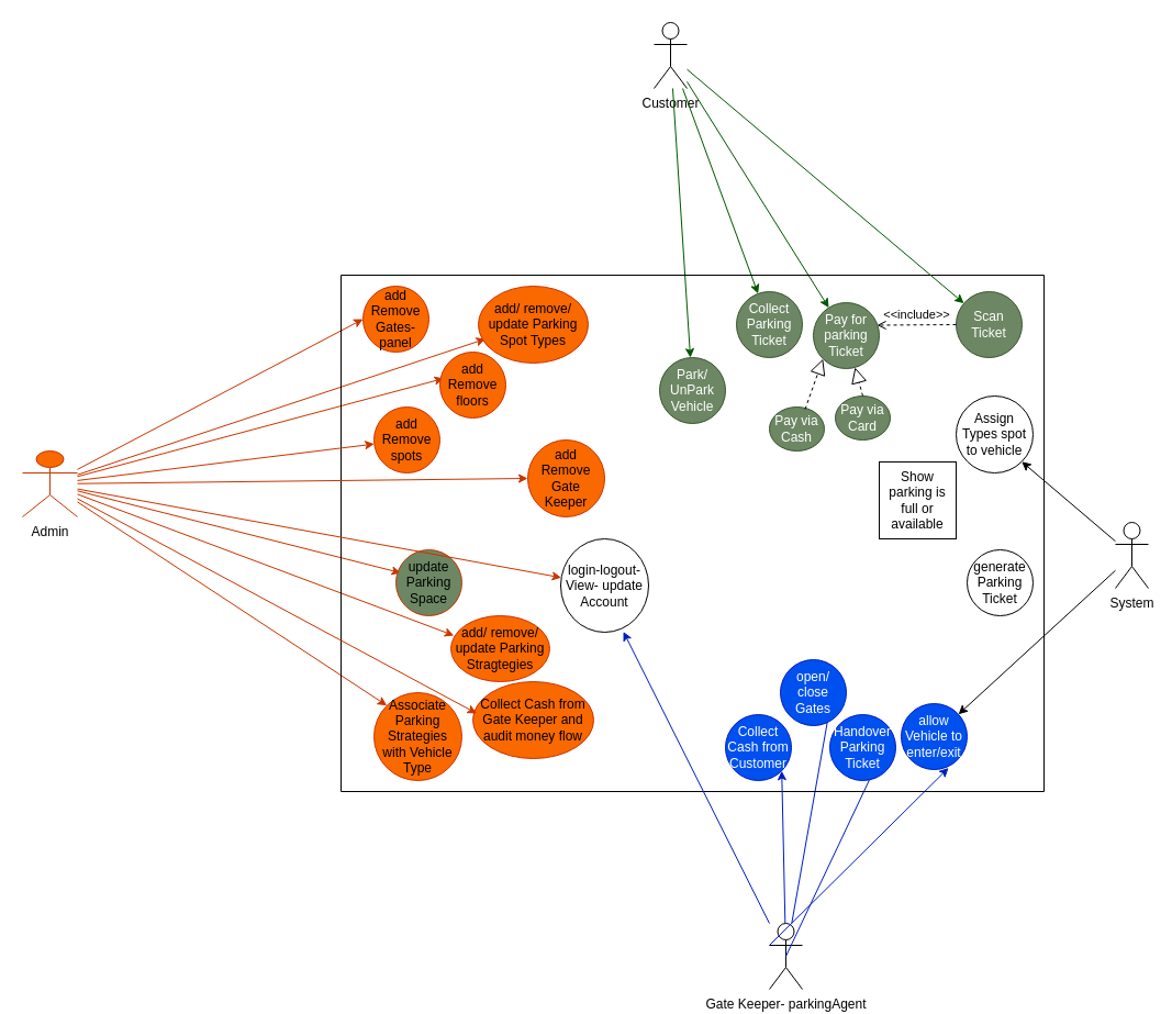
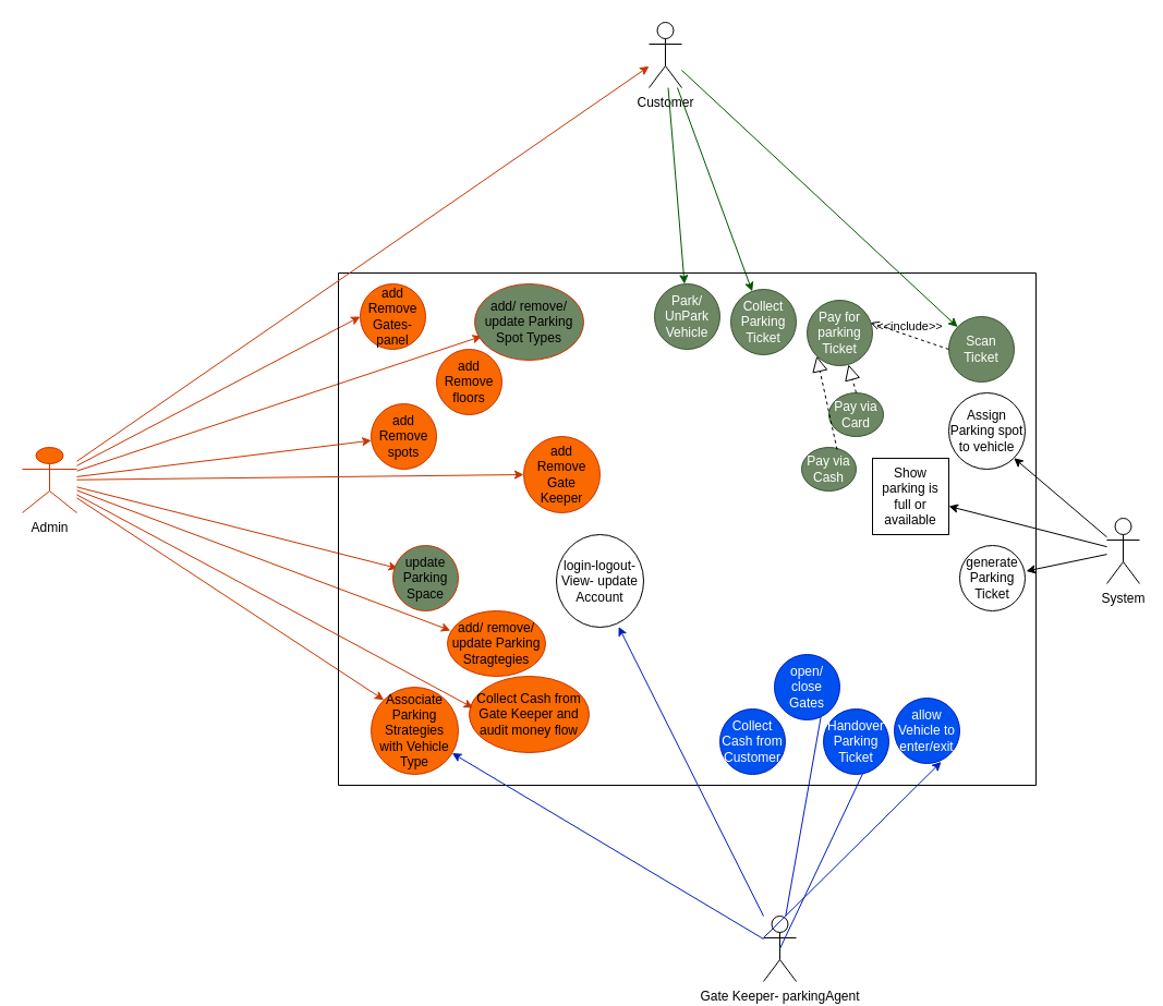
  <mxCell id="0" />
  <mxCell id="1" parent="0" />
  <mxCell id="2" value="Admin" style="shape=umlActor;verticalLabelPosition=bottom;verticalAlign=top;html=1;outlineConnect=0;fillColor=#fa6800;fontColor=#000000;strokeColor=#C73500;" parent="1" vertex="1"><mxGeometry x="20" y="410" width="50" height="60" as="geometry" /></mxCell>
  <mxCell id="3" value="" style="endArrow=classic;html=1;rounded=0;entryX=0;entryY=0.5;entryDx=0;entryDy=0;fillColor=#fa6800;strokeColor=#C73500;" parent="1" source="2" target="18" edge="1"><mxGeometry width="50" height="50" relative="1" as="geometry"><mxPoint x="190" y="440" as="sourcePoint" /><mxPoint x="270" y="290" as="targetPoint" /></mxGeometry></mxCell>
- <mxCell id="4" value="" style="endArrow=classic;html=1;rounded=0;entryX=0.058;entryY=0.4;entryDx=0;entryDy=0;entryPerimeter=0;fillColor=#fa6800;strokeColor=#C73500;" parent="1" source="2" target="19" edge="1"><mxGeometry width="50" height="50" relative="1" as="geometry"><mxPoint x="90" y="428" as="sourcePoint" /><mxPoint x="270.561" y="395.772" as="targetPoint" /></mxGeometry></mxCell>
  <mxCell id="5" value="" style="endArrow=classic;html=1;rounded=0;entryX=0.031;entryY=0.3;entryDx=0;entryDy=0;entryPerimeter=0;fillColor=#fa6800;strokeColor=#C73500;" parent="1" source="2" target="20" edge="1"><mxGeometry width="50" height="50" relative="1" as="geometry"><mxPoint x="100" y="438" as="sourcePoint" /><mxPoint x="280" y="560" as="targetPoint" /></mxGeometry></mxCell>
  <mxCell id="6" value="" style="endArrow=classic;html=1;rounded=0;entryX=0;entryY=0;entryDx=0;entryDy=0;fillColor=#fa6800;strokeColor=#C73500;" parent="1" source="2" target="21" edge="1"><mxGeometry width="50" height="50" relative="1" as="geometry"><mxPoint x="110" y="448" as="sourcePoint" /><mxPoint x="286.309" y="633.047" as="targetPoint" /></mxGeometry></mxCell>
  <mxCell id="7" value="" style="endArrow=classic;html=1;rounded=0;entryX=0.065;entryY=0.686;entryDx=0;entryDy=0;entryPerimeter=0;fillColor=#fa6800;strokeColor=#C73500;" parent="1" source="2" target="22" edge="1"><mxGeometry width="50" height="50" relative="1" as="geometry"><mxPoint x="120" y="458" as="sourcePoint" /><mxPoint x="356" y="319.01" as="targetPoint" /></mxGeometry></mxCell>
  <mxCell id="8" value="" style="endArrow=classic;html=1;rounded=0;entryX=0.075;entryY=0.35;entryDx=0;entryDy=0;entryPerimeter=0;fillColor=#fa6800;strokeColor=#C73500;" parent="1" source="2" target="29" edge="1"><mxGeometry width="50" height="50" relative="1" as="geometry"><mxPoint x="130" y="468" as="sourcePoint" /><mxPoint x="290" y="470" as="targetPoint" /></mxGeometry></mxCell>
  <mxCell id="9" value="Customer" style="shape=umlActor;verticalLabelPosition=bottom;verticalAlign=top;html=1;outlineConnect=0;" parent="1" vertex="1"><mxGeometry x="595" y="20" width="30" height="60" as="geometry" /></mxCell>
  <mxCell id="10" value="" style="endArrow=classic;html=1;rounded=0;fillColor=#008a00;strokeColor=#005700;" parent="1" source="9" target="28" edge="1"><mxGeometry width="50" height="50" relative="1" as="geometry"><mxPoint x="660" y="290" as="sourcePoint" /><mxPoint x="528.787" y="298.787" as="targetPoint" /></mxGeometry></mxCell>
  <mxCell id="11" value="" style="endArrow=classic;html=1;rounded=0;fillColor=#008a00;strokeColor=#005700;" parent="1" source="9" target="25" edge="1"><mxGeometry width="50" height="50" relative="1" as="geometry"><mxPoint x="640" y="136" as="sourcePoint" /><mxPoint x="640.652" y="300.007" as="targetPoint" /></mxGeometry></mxCell>
- <mxCell id="12" value="" style="endArrow=classic;html=1;rounded=0;fillColor=#008a00;strokeColor=#005700;" parent="1" source="9" target="23" edge="1"><mxGeometry width="50" height="50" relative="1" as="geometry"><mxPoint x="650" y="146" as="sourcePoint" /><mxPoint x="718.744" y="282.192" as="targetPoint" /></mxGeometry></mxCell>
  <mxCell id="13" value="Gate Keeper- parkingAgent" style="shape=umlActor;verticalLabelPosition=bottom;verticalAlign=top;html=1;outlineConnect=0;" parent="1" vertex="1"><mxGeometry x="700" y="840" width="30" height="60" as="geometry" /></mxCell>
  <mxCell id="14" value="" style="endArrow=classic;html=1;rounded=0;exitX=0;exitY=0.333;exitDx=0;exitDy=0;exitPerimeter=0;entryX=0.717;entryY=0.975;entryDx=0;entryDy=0;entryPerimeter=0;fillColor=#0050ef;strokeColor=#001DBC;" parent="1" source="13" edge="1" target="24"><mxGeometry width="50" height="50" relative="1" as="geometry"><mxPoint x="680" y="810" as="sourcePoint" /><mxPoint x="510" y="780" as="targetPoint" /></mxGeometry></mxCell>
  <mxCell id="15" value="" style="endArrow=classic;html=1;rounded=0;exitX=0.5;exitY=0.5;exitDx=0;exitDy=0;exitPerimeter=0;entryX=0.942;entryY=0.267;entryDx=0;entryDy=0;entryPerimeter=0;fillColor=#0050ef;strokeColor=#001DBC;" parent="1" source="13" target="26" edge="1"><mxGeometry width="50" height="50" relative="1" as="geometry"><mxPoint x="700" y="790" as="sourcePoint" /><mxPoint x="489.394" y="834.001" as="targetPoint" /></mxGeometry></mxCell>
  <mxCell id="16" value="" style="endArrow=classic;html=1;rounded=0;entryX=1;entryY=0;entryDx=0;entryDy=0;fillColor=#0050ef;strokeColor=#001DBC;" parent="1" source="13" target="27" edge="1"><mxGeometry width="50" height="50" relative="1" as="geometry"><mxPoint x="700" y="790" as="sourcePoint" /><mxPoint x="477.145" y="897.226" as="targetPoint" /></mxGeometry></mxCell>
  <mxCell id="17" value="" style="swimlane;startSize=0;" parent="1" vertex="1"><mxGeometry x="310" y="250" width="640" height="470" as="geometry" /></mxCell>
  <mxCell id="18" value="add Remove Gates- panel" style="ellipse;whiteSpace=wrap;html=1;fillColor=#fa6800;fontColor=#000000;strokeColor=#C73500;" parent="17" vertex="1"><mxGeometry x="20" y="10" width="60" height="60" as="geometry" /></mxCell>
  <mxCell id="19" value="add Remove floors" style="ellipse;whiteSpace=wrap;html=1;fillColor=#fa6800;fontColor=#000000;strokeColor=#C73500;" parent="17" vertex="1"><mxGeometry x="90" y="70" width="60" height="60" as="geometry" /></mxCell>
  <mxCell id="20" value="add/ remove/ update Parking Stragtegies" style="ellipse;whiteSpace=wrap;html=1;fillColor=#fa6800;fontColor=#000000;strokeColor=#C73500;" parent="17" vertex="1"><mxGeometry x="100" y="310" width="90" height="60" as="geometry" /></mxCell>
  <mxCell id="21" value="Associate Parking Strategies with Vehicle Type" style="ellipse;whiteSpace=wrap;html=1;fillColor=#fa6800;fontColor=#000000;strokeColor=#C73500;" parent="17" vertex="1"><mxGeometry x="30" y="380" width="80" height="80" as="geometry" /></mxCell>
- <mxCell id="22" value="add/ remove/ update Parking Spot Types" style="ellipse;whiteSpace=wrap;html=1;fillColor=#fa6800;fontColor=#000000;strokeColor=#C73500;" parent="17" vertex="1"><mxGeometry x="125" y="10" width="100" height="70" as="geometry" /></mxCell>
+ <mxCell id="22" value="add/ remove/ update Parking Spot Types" style="ellipse;whiteSpace=wrap;html=1;fillColor=#6d8764;fontColor=#000000;strokeColor=#C73500;" parent="17" vertex="1"><mxGeometry x="125" y="10" width="100" height="70" as="geometry" /></mxCell>
  <mxCell id="23" value="Pay for parking Ticket" style="ellipse;whiteSpace=wrap;html=1;fillColor=#6d8764;fontColor=#ffffff;strokeColor=#3A5431;" parent="17" vertex="1"><mxGeometry x="430" y="25" width="60" height="60" as="geometry" /></mxCell>
  <mxCell id="24" value="allow Vehicle to enter/exit" style="ellipse;whiteSpace=wrap;html=1;fillColor=#0050ef;fontColor=#ffffff;strokeColor=#001DBC;" parent="17" vertex="1"><mxGeometry x="510" y="390" width="60" height="60" as="geometry" /></mxCell>
  <mxCell id="25" value="Collect Parking Ticket" style="ellipse;whiteSpace=wrap;html=1;fillColor=#6d8764;fontColor=#ffffff;strokeColor=#3A5431;" parent="17" vertex="1"><mxGeometry x="360" y="15" width="60" height="60" as="geometry" /></mxCell>
  <mxCell id="26" value="Handover Parking Ticket" style="ellipse;whiteSpace=wrap;html=1;fillColor=#0050ef;fontColor=#ffffff;strokeColor=#001DBC;" parent="17" vertex="1"><mxGeometry x="445" y="400" width="60" height="60" as="geometry" /></mxCell>
  <mxCell id="27" value="open/ close Gates" style="ellipse;whiteSpace=wrap;html=1;fillColor=#0050ef;fontColor=#ffffff;strokeColor=#001DBC;" parent="17" vertex="1"><mxGeometry x="400" y="350" width="60" height="60" as="geometry" /></mxCell>
- <mxCell id="28" value="Park/ UnPark Vehicle" style="ellipse;whiteSpace=wrap;html=1;fillColor=#6d8764;fontColor=#ffffff;strokeColor=#3A5431;" parent="17" vertex="1"><mxGeometry x="290" y="75" width="60" height="60" as="geometry" /></mxCell>
+ <mxCell id="28" value="Park/ UnPark Vehicle" style="ellipse;whiteSpace=wrap;html=1;fillColor=#6d8764;fontColor=#ffffff;strokeColor=#3A5431;" parent="17" vertex="1"><mxGeometry x="290" y="10" width="60" height="60" as="geometry" /></mxCell>
  <mxCell id="29" value="update Parking Space" style="ellipse;whiteSpace=wrap;html=1;fillColor=#6d8764;fontColor=#000000;strokeColor=#C73500;" parent="17" vertex="1"><mxGeometry x="50" y="250" width="60" height="60" as="geometry" /></mxCell>
  <mxCell id="30" value="Collect Cash from Customer" style="ellipse;whiteSpace=wrap;html=1;fillColor=#0050ef;fontColor=#ffffff;strokeColor=#001DBC;" parent="17" vertex="1"><mxGeometry x="350" y="400" width="60" height="60" as="geometry" /></mxCell>
- <mxCell id="31" value="Pay via Cash" style="ellipse;whiteSpace=wrap;html=1;fillColor=#6d8764;fontColor=#ffffff;strokeColor=#3A5431;" parent="17" vertex="1"><mxGeometry x="390" y="120" width="50" height="40" as="geometry" /></mxCell>
+ <mxCell id="31" value="Pay via Cash" style="ellipse;whiteSpace=wrap;html=1;fillColor=#6d8764;fontColor=#ffffff;strokeColor=#3A5431;" parent="17" vertex="1"><mxGeometry x="425" y="160" width="50" height="40" as="geometry" /></mxCell>
  <mxCell id="32" value="Pay via Card" style="ellipse;whiteSpace=wrap;html=1;fillColor=#6d8764;fontColor=#ffffff;strokeColor=#3A5431;" parent="17" vertex="1"><mxGeometry x="450" y="110" width="50" height="40" as="geometry" /></mxCell>
  <mxCell id="33" value="Collect Cash from Gate Keeper and audit money flow" style="ellipse;whiteSpace=wrap;html=1;fillColor=#fa6800;fontColor=#000000;strokeColor=#C73500;" parent="17" vertex="1"><mxGeometry x="120" y="370" width="110" height="70" as="geometry" /></mxCell>
  <mxCell id="34" value="" style="endArrow=block;dashed=1;endFill=0;endSize=12;html=1;rounded=0;exitX=0.65;exitY=0.05;exitDx=0;exitDy=0;exitPerimeter=0;entryX=0;entryY=1;entryDx=0;entryDy=0;" parent="17" source="31" target="23" edge="1"><mxGeometry width="160" relative="1" as="geometry"><mxPoint x="260" y="-10" as="sourcePoint" /><mxPoint x="420" y="-10" as="targetPoint" /></mxGeometry></mxCell>
  <mxCell id="35" value="" style="endArrow=block;dashed=1;endFill=0;endSize=12;html=1;rounded=0;exitX=0.5;exitY=0;exitDx=0;exitDy=0;" parent="17" source="32" target="23" edge="1"><mxGeometry width="160" relative="1" as="geometry"><mxPoint x="338" y="152" as="sourcePoint" /><mxPoint x="414" y="81" as="targetPoint" /></mxGeometry></mxCell>
- <mxCell id="36" value="Scan Ticket" style="ellipse;whiteSpace=wrap;html=1;fillColor=#6d8764;fontColor=#ffffff;strokeColor=#3A5431;" vertex="1" parent="17"><mxGeometry x="560" y="15" width="60" height="60" as="geometry" /></mxCell>
+ <mxCell id="36" value="Scan Ticket" style="ellipse;whiteSpace=wrap;html=1;fillColor=#6d8764;fontColor=#ffffff;strokeColor=#3A5431;" vertex="1" parent="17"><mxGeometry x="560" y="40" width="60" height="60" as="geometry" /></mxCell>
  <mxCell id="37" value="&amp;lt;&amp;lt;include&amp;gt;&amp;gt;" style="html=1;verticalAlign=bottom;labelBackgroundColor=none;endArrow=open;endFill=0;dashed=1;rounded=0;entryX=0.967;entryY=0.342;entryDx=0;entryDy=0;entryPerimeter=0;exitX=0;exitY=0.5;exitDx=0;exitDy=0;" edge="1" parent="17" source="36" target="23"><mxGeometry width="160" relative="1" as="geometry"><mxPoint x="440" y="50" as="sourcePoint" /><mxPoint x="600" y="50" as="targetPoint" /></mxGeometry></mxCell>
  <mxCell id="38" value="add Remove Gate Keeper" style="ellipse;whiteSpace=wrap;html=1;fillColor=#fa6800;fontColor=#000000;strokeColor=#C73500;" vertex="1" parent="17"><mxGeometry x="170" y="150" width="70" height="70" as="geometry" /></mxCell>
  <mxCell id="39" value="add Remove spots" style="ellipse;whiteSpace=wrap;html=1;fillColor=#fa6800;fontColor=#000000;strokeColor=#C73500;" vertex="1" parent="17"><mxGeometry x="30" y="120" width="60" height="60" as="geometry" /></mxCell>
  <mxCell id="40" value="generate Parking Ticket" style="ellipse;whiteSpace=wrap;html=1;" parent="17" vertex="1"><mxGeometry x="570" y="250" width="60" height="60" as="geometry" /></mxCell>
  <mxCell id="41" value="Show parking is full or available" style="whiteSpace=wrap;html=1;rounded=0;" vertex="1" parent="17"><mxGeometry x="490" y="170" width="70" height="70" as="geometry" /></mxCell>
- <mxCell id="42" value="Assign Types spot to vehicle" style="ellipse;whiteSpace=wrap;html=1;" vertex="1" parent="17"><mxGeometry x="560" y="110" width="70" height="70" as="geometry" /></mxCell>
+ <mxCell id="42" value="Assign Parking spot to vehicle" style="ellipse;whiteSpace=wrap;html=1;" vertex="1" parent="17"><mxGeometry x="560" y="110" width="70" height="70" as="geometry" /></mxCell>
  <mxCell id="43" value="login-logout-View- update Account" style="ellipse;whiteSpace=wrap;html=1;" vertex="1" parent="17"><mxGeometry x="200" y="240" width="80" height="85" as="geometry" /></mxCell>
  <mxCell id="44" value="" style="endArrow=classic;html=1;rounded=0;entryX=0.032;entryY=0.413;entryDx=0;entryDy=0;entryPerimeter=0;fillColor=#fa6800;strokeColor=#C73500;" parent="1" source="2" target="33" edge="1"><mxGeometry width="50" height="50" relative="1" as="geometry"><mxPoint x="80" y="463" as="sourcePoint" /><mxPoint x="290" y="570" as="targetPoint" /></mxGeometry></mxCell>
- <mxCell id="45" value="" style="endArrow=classic;html=1;rounded=0;entryX=1;entryY=1;entryDx=0;entryDy=0;fillColor=#0050ef;strokeColor=#001DBC;" parent="1" source="13" target="30" edge="1"><mxGeometry width="50" height="50" relative="1" as="geometry"><mxPoint x="700" y="807" as="sourcePoint" /><mxPoint x="491" y="909" as="targetPoint" /></mxGeometry></mxCell>
+ <mxCell id="45" value="" style="endArrow=classic;html=1;rounded=0;fillColor=#0050ef;strokeColor=#001DBC;" parent="1" source="13" target="21" edge="1"><mxGeometry width="50" height="50" relative="1" as="geometry"><mxPoint x="700" y="807" as="sourcePoint" /><mxPoint x="491" y="909" as="targetPoint" /></mxGeometry></mxCell>
  <mxCell id="46" value="" style="endArrow=classic;html=1;rounded=0;fillColor=#008a00;strokeColor=#005700;" edge="1" parent="1" source="9" target="36"><mxGeometry width="50" height="50" relative="1" as="geometry"><mxPoint x="629" y="90" as="sourcePoint" /><mxPoint x="687" y="291" as="targetPoint" /></mxGeometry></mxCell>
  <mxCell id="47" value="" style="endArrow=classic;html=1;rounded=0;entryX=0;entryY=0.5;entryDx=0;entryDy=0;fillColor=#fa6800;strokeColor=#C73500;" edge="1" parent="1" source="2" target="38"><mxGeometry width="50" height="50" relative="1" as="geometry"><mxPoint x="80" y="445" as="sourcePoint" /><mxPoint x="293" y="404" as="targetPoint" /></mxGeometry></mxCell>
  <mxCell id="48" value="" style="endArrow=classic;html=1;rounded=0;fillColor=#fa6800;strokeColor=#C73500;" edge="1" parent="1" source="2" target="39"><mxGeometry width="50" height="50" relative="1" as="geometry"><mxPoint x="80" y="441" as="sourcePoint" /><mxPoint x="377" y="328" as="targetPoint" /></mxGeometry></mxCell>
  <mxCell id="49" value="System" style="shape=umlActor;verticalLabelPosition=bottom;verticalAlign=top;html=1;outlineConnect=0;" parent="1" vertex="1"><mxGeometry x="1015" y="475" width="30" height="60" as="geometry" /></mxCell>
- <mxCell id="50" value="" style="endArrow=classic;html=1;rounded=0;" parent="1" source="49" edge="1" target="24"><mxGeometry width="50" height="50" relative="1" as="geometry"><mxPoint x="850" y="425" as="sourcePoint" /><mxPoint x="940" y="315" as="targetPoint" /></mxGeometry></mxCell>
+ <mxCell id="50" value="" style="endArrow=classic;html=1;rounded=0;entryX=1.017;entryY=0.392;entryDx=0;entryDy=0;entryPerimeter=0;" parent="1" source="49" edge="1" target="40"><mxGeometry width="50" height="50" relative="1" as="geometry"><mxPoint x="850" y="425" as="sourcePoint" /><mxPoint x="940" y="315" as="targetPoint" /></mxGeometry></mxCell>
+ <mxCell id="51" value="" style="endArrow=classic;html=1;rounded=0;" edge="1" parent="1" source="49" target="41"><mxGeometry width="50" height="50" relative="1" as="geometry"><mxPoint x="935" y="445" as="sourcePoint" /><mxPoint x="950" y="325" as="targetPoint" /></mxGeometry></mxCell>
  <mxCell id="52" value="" style="endArrow=classic;html=1;rounded=0;entryX=1;entryY=1;entryDx=0;entryDy=0;" edge="1" parent="1" source="49" target="42"><mxGeometry width="50" height="50" relative="1" as="geometry"><mxPoint x="950" y="459" as="sourcePoint" /><mxPoint x="1089.755" y="381.506" as="targetPoint" /></mxGeometry></mxCell>
  <mxCell id="53" value="" style="endArrow=classic;html=1;rounded=0;entryX=0.713;entryY=0.994;entryDx=0;entryDy=0;entryPerimeter=0;fillColor=#0050ef;strokeColor=#001DBC;" edge="1" parent="1" source="13" target="43"><mxGeometry width="50" height="50" relative="1" as="geometry"><mxPoint x="715" y="850" as="sourcePoint" /><mxPoint x="671" y="721" as="targetPoint" /></mxGeometry></mxCell>
- <mxCell id="54" value="" style="endArrow=classic;html=1;rounded=0;fillColor=#fa6800;strokeColor=#C73500;" edge="1" parent="1" source="2" target="43"><mxGeometry width="50" height="50" relative="1" as="geometry"><mxPoint x="80" y="453" as="sourcePoint" /><mxPoint x="315" y="481" as="targetPoint" /></mxGeometry></mxCell>
+ <mxCell id="54" value="" style="endArrow=classic;html=1;rounded=0;fillColor=#fa6800;strokeColor=#C73500;" edge="1" parent="1" source="2" target="9"><mxGeometry width="50" height="50" relative="1" as="geometry"><mxPoint x="80" y="453" as="sourcePoint" /><mxPoint x="315" y="481" as="targetPoint" /></mxGeometry></mxCell>
